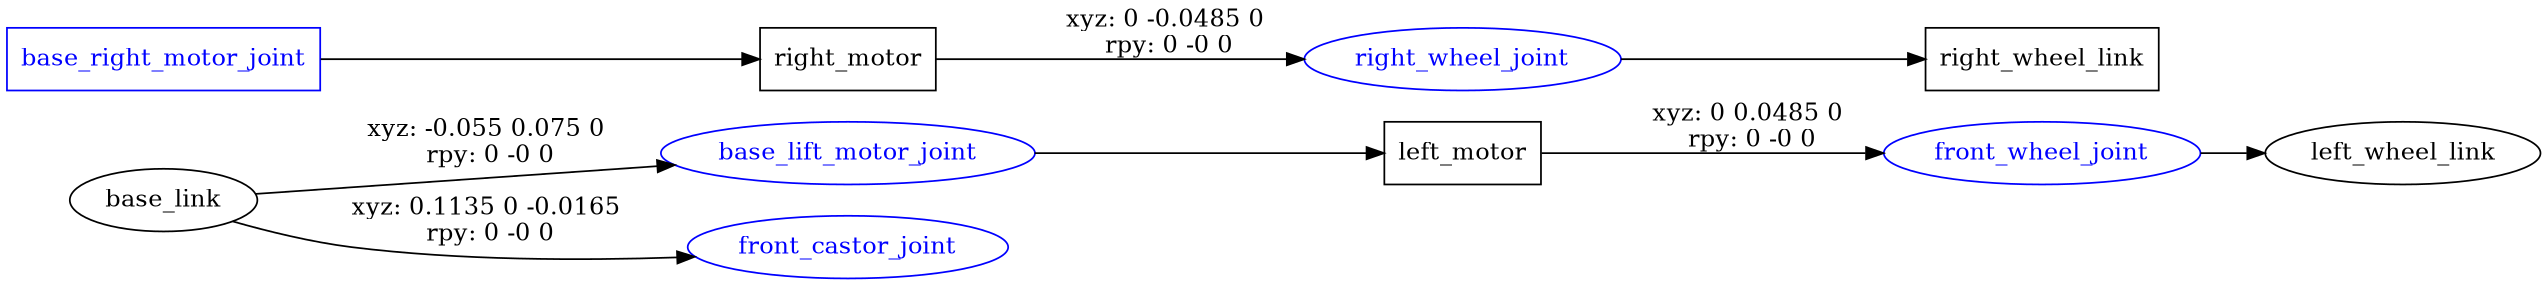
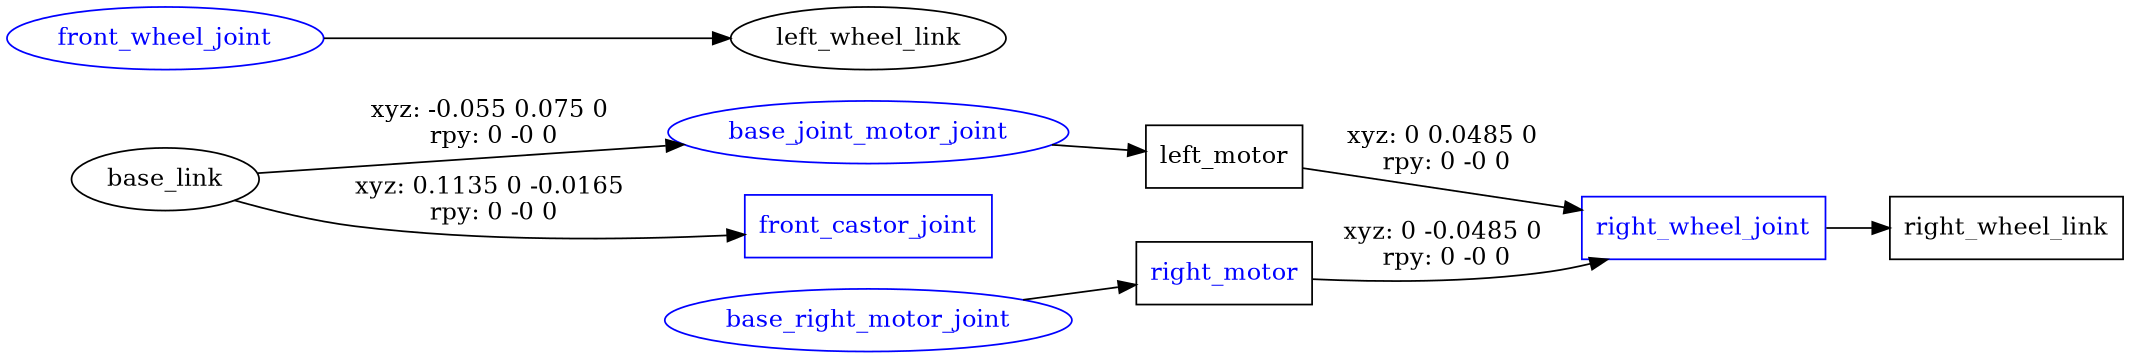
  digraph {
    rankdir=LR
    node [shape=ellipse]
    n1 [label=base_link]
-   base_lift_motor_joint [color=blue fontcolor=blue]
-   front_castor_joint [color=blue fontcolor=blue]
+   base_lift_motor_joint [color=blue fontcolor=blue label=base_joint_motor_joint]
+   front_castor_joint [color=blue fontcolor=blue shape=box]
    n4 [label=left_motor shape=box]
-   base_right_motor_joint [color=blue fontcolor=blue shape=box]
-   n6 [label=right_motor shape=box]
+   base_right_motor_joint [color=blue fontcolor=blue]
+   n6 [label=right_motor shape=box fontcolor=blue]
    n7 [color=blue fontcolor=blue label=front_wheel_joint]
    n8 [label=left_wheel_link]
-   right_wheel_joint [color=blue fontcolor=blue]
+   right_wheel_joint [color=blue fontcolor=blue shape=box]
    n10 [label=right_wheel_link shape=box]
    n1 -> base_lift_motor_joint [label="xyz: -0.055 0.075 0 \nrpy: 0 -0 0"]
    n1 -> front_castor_joint [label="xyz: 0.1135 0 -0.0165 \nrpy: 0 -0 0"]
    base_lift_motor_joint -> n4
-   n4 -> n7 [label="xyz: 0 0.0485 0 \nrpy: 0 -0 0"]
+   n4 -> right_wheel_joint [label="xyz: 0 0.0485 0 \nrpy: 0 -0 0"]
    base_right_motor_joint -> n6
    n6 -> right_wheel_joint [label="xyz: 0 -0.0485 0 \nrpy: 0 -0 0"]
    n7 -> n8
    right_wheel_joint -> n10
  }
